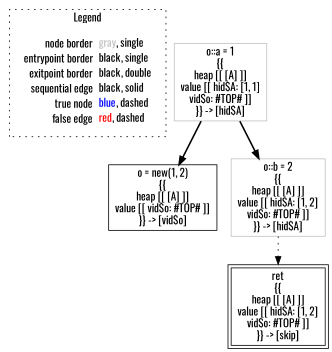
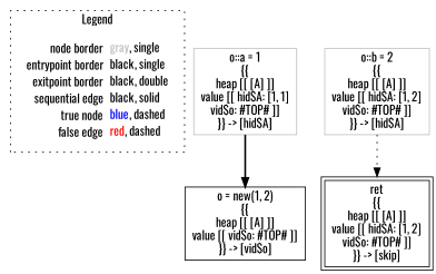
  digraph {
    fontname=Oswald
    node [fontname=Oswald shape=rect color=black]
    edge [color=black fontname=Oswald style=bold]
    n1 [label=<<table border="0" cellpadding="2" cellspacing="0" cellborder="0"><tr><td align="right">node border&nbsp;</td><td align="left"><font color="gray">gray</font>, single</td></tr><tr><td align="right">entrypoint border&nbsp;</td><td align="left"><font color="black">black</font>, single</td></tr><tr><td align="right">exitpoint border&nbsp;</td><td align="left"><font color="black">black</font>, double</td></tr><tr><td align="right">sequential edge&nbsp;</td><td align="left"><font color="black">black</font>, solid</td></tr><tr><td align="right">true node&nbsp;</td><td align="left"><font color="blue">blue</font>, dashed</td></tr><tr><td align="right">false edge&nbsp;</td><td align="left"><font color="red">red</font>, dashed</td></tr></table>> shape=plaintext color=""]
    n2 [label=<o = new(1, 2)<BR/>{{<BR/>heap [[ [A] ]]<BR/>value [[ vid$o: #TOP# ]]<BR/>}} -&gt; [vid$o]>]
    n3 [color=gray label=<o::a = 1<BR/>{{<BR/>heap [[ [A] ]]<BR/>value [[ hid$A: [1, 1]<BR/>vid$o: #TOP# ]]<BR/>}} -&gt; [hid$A]>]
    n4 [color=gray label=<o::b = 2<BR/>{{<BR/>heap [[ [A] ]]<BR/>value [[ hid$A: [1, 2]<BR/>vid$o: #TOP# ]]<BR/>}} -&gt; [hid$A]>]
    n5 [label=<ret<BR/>{{<BR/>heap [[ [A] ]]<BR/>value [[ hid$A: [1, 2]<BR/>vid$o: #TOP# ]]<BR/>}} -&gt; [skip]> peripheries=2]
    subgraph cluster_1 {
      label=Legend
      style=dotted
      n1
    }
    n3 -> n2
-   n3 -> n4
    n4 -> n5 [style=dotted]
  }
